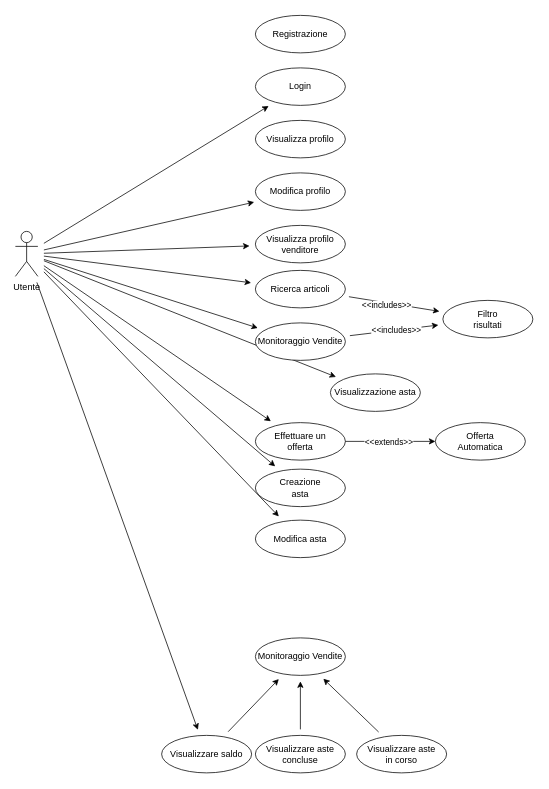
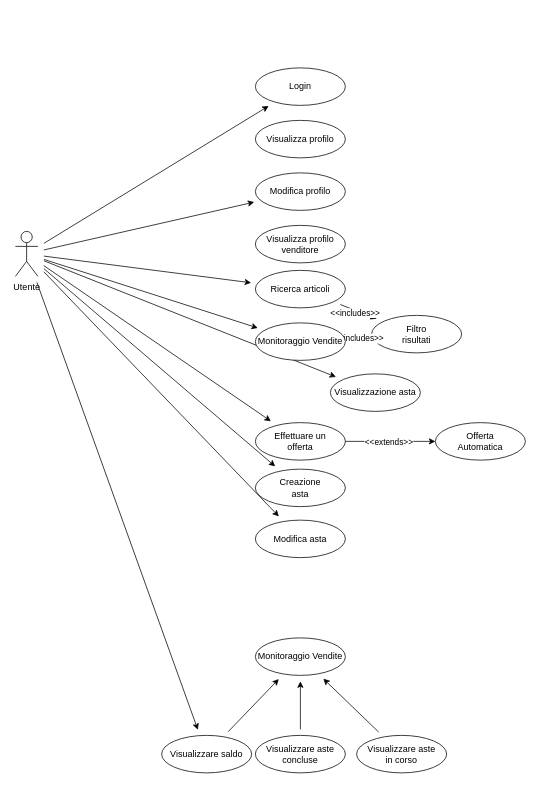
  <mxCell id="0" />
  <mxCell id="1" parent="0" />
  <mxCell id="2" style="edgeStyle=none;shape=connector;rounded=0;orthogonalLoop=1;jettySize=auto;html=1;labelBackgroundColor=default;strokeColor=default;align=center;verticalAlign=middle;fontFamily=Helvetica;fontSize=11;fontColor=default;endArrow=classic;sourcePerimeterSpacing=8;targetPerimeterSpacing=8;" edge="1" parent="1" source="12" target="14"><mxGeometry relative="1" as="geometry" /></mxCell>
  <mxCell id="3" style="edgeStyle=none;shape=connector;rounded=0;orthogonalLoop=1;jettySize=auto;html=1;labelBackgroundColor=default;strokeColor=default;align=center;verticalAlign=middle;fontFamily=Helvetica;fontSize=11;fontColor=default;endArrow=classic;sourcePerimeterSpacing=8;targetPerimeterSpacing=8;" edge="1" parent="1" source="12" target="15"><mxGeometry relative="1" as="geometry" /></mxCell>
  <mxCell id="4" style="edgeStyle=none;shape=connector;rounded=0;orthogonalLoop=1;jettySize=auto;html=1;labelBackgroundColor=default;strokeColor=default;align=center;verticalAlign=middle;fontFamily=Helvetica;fontSize=11;fontColor=default;endArrow=classic;sourcePerimeterSpacing=8;targetPerimeterSpacing=8;" edge="1" parent="1" source="12" target="16"><mxGeometry relative="1" as="geometry" /></mxCell>
  <mxCell id="5" style="edgeStyle=none;shape=connector;rounded=0;orthogonalLoop=1;jettySize=auto;html=1;labelBackgroundColor=default;strokeColor=default;align=center;verticalAlign=middle;fontFamily=Helvetica;fontSize=11;fontColor=default;endArrow=classic;sourcePerimeterSpacing=8;targetPerimeterSpacing=8;" edge="1" parent="1" source="12" target="21"><mxGeometry relative="1" as="geometry" /></mxCell>
  <mxCell id="6" style="edgeStyle=none;shape=connector;rounded=0;orthogonalLoop=1;jettySize=auto;html=1;labelBackgroundColor=default;strokeColor=default;align=center;verticalAlign=middle;fontFamily=Helvetica;fontSize=11;fontColor=default;endArrow=classic;sourcePerimeterSpacing=8;targetPerimeterSpacing=8;" edge="1" parent="1" source="12" target="27"><mxGeometry relative="1" as="geometry" /></mxCell>
  <mxCell id="7" style="edgeStyle=none;shape=connector;rounded=0;orthogonalLoop=1;jettySize=auto;html=1;labelBackgroundColor=default;strokeColor=default;align=center;verticalAlign=middle;fontFamily=Helvetica;fontSize=11;fontColor=default;endArrow=classic;sourcePerimeterSpacing=8;targetPerimeterSpacing=8;" edge="1" parent="1" source="12" target="19"><mxGeometry relative="1" as="geometry" /></mxCell>
  <mxCell id="8" style="edgeStyle=none;shape=connector;rounded=0;orthogonalLoop=1;jettySize=auto;html=1;labelBackgroundColor=default;strokeColor=default;align=center;verticalAlign=middle;fontFamily=Helvetica;fontSize=11;fontColor=default;endArrow=classic;sourcePerimeterSpacing=8;targetPerimeterSpacing=8;" edge="1" parent="1" source="12" target="35"><mxGeometry relative="1" as="geometry" /></mxCell>
  <mxCell id="9" style="edgeStyle=none;rounded=0;orthogonalLoop=1;jettySize=auto;html=1;strokeColor=default;align=center;verticalAlign=middle;fontFamily=Helvetica;fontSize=11;fontColor=default;labelBackgroundColor=default;endArrow=classic;sourcePerimeterSpacing=8;targetPerimeterSpacing=8;" edge="1" parent="1" source="12" target="34"><mxGeometry relative="1" as="geometry" /></mxCell>
  <mxCell id="10" style="edgeStyle=none;rounded=0;orthogonalLoop=1;jettySize=auto;html=1;strokeColor=default;align=center;verticalAlign=middle;fontFamily=Helvetica;fontSize=11;fontColor=default;labelBackgroundColor=default;endArrow=classic;sourcePerimeterSpacing=8;targetPerimeterSpacing=8;" edge="1" parent="1" source="12" target="37"><mxGeometry relative="1" as="geometry" /></mxCell>
- <mxCell id="11" style="edgeStyle=none;rounded=0;orthogonalLoop=1;jettySize=auto;html=1;strokeColor=default;align=center;verticalAlign=middle;fontFamily=Helvetica;fontSize=11;fontColor=default;labelBackgroundColor=default;endArrow=classic;sourcePerimeterSpacing=8;targetPerimeterSpacing=8;" edge="1" parent="1" source="12" target="38"><mxGeometry relative="1" as="geometry" /></mxCell>
  <mxCell id="12" value="Utente" style="shape=umlActor;verticalLabelPosition=bottom;verticalAlign=top;html=1;outlineConnect=0;" vertex="1" parent="1"><mxGeometry x="20" y="308" width="30" height="60" as="geometry" /></mxCell>
- <mxCell id="13" value="Registrazione" style="ellipse;whiteSpace=wrap;html=1;" vertex="1" parent="1"><mxGeometry x="340" y="20" width="120" height="50" as="geometry" /></mxCell>
  <mxCell id="14" value="Login" style="ellipse;whiteSpace=wrap;html=1;" vertex="1" parent="1"><mxGeometry x="340" y="90" width="120" height="50" as="geometry" /></mxCell>
  <mxCell id="15" value="Visualizzazione asta" style="ellipse;whiteSpace=wrap;html=1;" vertex="1" parent="1"><mxGeometry x="440" y="498" width="120" height="50" as="geometry" /></mxCell>
  <mxCell id="16" value="Effettuare un &lt;br&gt;offerta" style="ellipse;whiteSpace=wrap;html=1;" vertex="1" parent="1"><mxGeometry x="340" y="563" width="120" height="50" as="geometry" /></mxCell>
  <mxCell id="17" style="edgeStyle=none;shape=connector;rounded=0;orthogonalLoop=1;jettySize=auto;html=1;labelBackgroundColor=default;strokeColor=default;align=center;verticalAlign=middle;fontFamily=Helvetica;fontSize=11;fontColor=default;endArrow=classic;sourcePerimeterSpacing=8;targetPerimeterSpacing=8;" edge="1" parent="1" source="19" target="20"><mxGeometry relative="1" as="geometry" /></mxCell>
  <mxCell id="18" value="&amp;lt;&amp;lt;includes&amp;gt;&amp;gt;" style="edgeLabel;html=1;align=center;verticalAlign=middle;resizable=0;points=[];fontSize=11;fontFamily=Helvetica;fontColor=default;" connectable="0" vertex="1" parent="17"><mxGeometry x="-0.174" y="-3" relative="1" as="geometry"><mxPoint as="offset" /></mxGeometry></mxCell>
  <mxCell id="19" value="Ricerca articoli" style="ellipse;whiteSpace=wrap;html=1;" vertex="1" parent="1"><mxGeometry x="340" y="360" width="120" height="50" as="geometry" /></mxCell>
- <mxCell id="20" value="Filtro&lt;br&gt;risultati" style="ellipse;whiteSpace=wrap;html=1;" vertex="1" parent="1"><mxGeometry x="590" y="400" width="120" height="50" as="geometry" /></mxCell>
+ <mxCell id="20" value="Filtro&lt;br&gt;risultati" style="ellipse;whiteSpace=wrap;html=1;" vertex="1" parent="1"><mxGeometry x="495" y="420" width="120" height="50" as="geometry" /></mxCell>
  <mxCell id="21" value="Creazione&lt;br&gt;asta" style="ellipse;whiteSpace=wrap;html=1;" vertex="1" parent="1"><mxGeometry x="340" y="625" width="120" height="50" as="geometry" /></mxCell>
  <mxCell id="22" value="" style="endArrow=classic;html=1;rounded=0;exitX=1;exitY=0.5;exitDx=0;exitDy=0;entryX=0;entryY=0.5;entryDx=0;entryDy=0;" edge="1" parent="1" source="16" target="24"><mxGeometry width="50" height="50" relative="1" as="geometry"><mxPoint x="625" y="520" as="sourcePoint" /><mxPoint x="645" y="515" as="targetPoint" /></mxGeometry></mxCell>
  <mxCell id="23" value="&amp;lt;&amp;lt;extends&amp;gt;&amp;gt;" style="edgeLabel;html=1;align=center;verticalAlign=middle;resizable=0;points=[];" vertex="1" connectable="0" parent="22"><mxGeometry x="-0.049" relative="1" as="geometry"><mxPoint as="offset" /></mxGeometry></mxCell>
  <mxCell id="24" value="Offerta&lt;br&gt;Automatica" style="ellipse;whiteSpace=wrap;html=1;" vertex="1" parent="1"><mxGeometry x="580" y="563" width="120" height="50" as="geometry" /></mxCell>
  <mxCell id="25" style="edgeStyle=none;rounded=0;orthogonalLoop=1;jettySize=auto;html=1;strokeColor=default;align=center;verticalAlign=middle;fontFamily=Helvetica;fontSize=11;fontColor=default;labelBackgroundColor=default;endArrow=classic;sourcePerimeterSpacing=8;targetPerimeterSpacing=8;" edge="1" parent="1" source="27" target="20"><mxGeometry relative="1" as="geometry" /></mxCell>
  <mxCell id="26" value="&amp;lt;&amp;lt;includes&amp;gt;&amp;gt;" style="edgeLabel;html=1;align=center;verticalAlign=middle;resizable=0;points=[];fontSize=11;fontFamily=Helvetica;fontColor=default;" connectable="0" vertex="1" parent="25"><mxGeometry x="0.042" relative="1" as="geometry"><mxPoint as="offset" /></mxGeometry></mxCell>
  <mxCell id="27" value="Monitoraggio Vendite" style="ellipse;whiteSpace=wrap;html=1;" vertex="1" parent="1"><mxGeometry x="340" y="430" width="120" height="50" as="geometry" /></mxCell>
  <mxCell id="28" value="Monitoraggio Vendite" style="ellipse;whiteSpace=wrap;html=1;" vertex="1" parent="1"><mxGeometry x="340" y="850" width="120" height="50" as="geometry" /></mxCell>
  <mxCell id="29" style="edgeStyle=none;rounded=0;orthogonalLoop=1;jettySize=auto;html=1;strokeColor=default;align=center;verticalAlign=middle;fontFamily=Helvetica;fontSize=11;fontColor=default;labelBackgroundColor=default;endArrow=classic;sourcePerimeterSpacing=8;targetPerimeterSpacing=8;" edge="1" parent="1" source="30" target="28"><mxGeometry relative="1" as="geometry" /></mxCell>
  <mxCell id="30" value="Visualizzare aste&lt;br&gt;concluse" style="ellipse;whiteSpace=wrap;html=1;" vertex="1" parent="1"><mxGeometry x="340" y="980" width="120" height="50" as="geometry" /></mxCell>
  <mxCell id="31" style="edgeStyle=none;rounded=0;orthogonalLoop=1;jettySize=auto;html=1;strokeColor=default;align=center;verticalAlign=middle;fontFamily=Helvetica;fontSize=11;fontColor=default;labelBackgroundColor=default;endArrow=classic;sourcePerimeterSpacing=8;targetPerimeterSpacing=8;" edge="1" parent="1" source="32" target="28"><mxGeometry relative="1" as="geometry" /></mxCell>
  <mxCell id="32" value="Visualizzare aste&lt;br&gt;in corso" style="ellipse;whiteSpace=wrap;html=1;" vertex="1" parent="1"><mxGeometry x="475" y="980" width="120" height="50" as="geometry" /></mxCell>
  <mxCell id="33" style="edgeStyle=none;rounded=0;orthogonalLoop=1;jettySize=auto;html=1;strokeColor=default;align=center;verticalAlign=middle;fontFamily=Helvetica;fontSize=11;fontColor=default;labelBackgroundColor=default;endArrow=classic;sourcePerimeterSpacing=8;targetPerimeterSpacing=8;" edge="1" parent="1" source="34" target="28"><mxGeometry relative="1" as="geometry" /></mxCell>
  <mxCell id="34" value="Visualizzare saldo" style="ellipse;whiteSpace=wrap;html=1;" vertex="1" parent="1"><mxGeometry x="215" y="980" width="120" height="50" as="geometry" /></mxCell>
  <mxCell id="35" value="Modifica asta" style="ellipse;whiteSpace=wrap;html=1;" vertex="1" parent="1"><mxGeometry x="340" y="693" width="120" height="50" as="geometry" /></mxCell>
  <mxCell id="36" value="Visualizza profilo" style="ellipse;whiteSpace=wrap;html=1;" vertex="1" parent="1"><mxGeometry x="340" y="160" width="120" height="50" as="geometry" /></mxCell>
  <mxCell id="37" value="Modifica profilo" style="ellipse;whiteSpace=wrap;html=1;" vertex="1" parent="1"><mxGeometry x="340" y="230" width="120" height="50" as="geometry" /></mxCell>
  <mxCell id="38" value="Visualizza profilo venditore" style="ellipse;whiteSpace=wrap;html=1;" vertex="1" parent="1"><mxGeometry x="340" y="300" width="120" height="50" as="geometry" /></mxCell>
